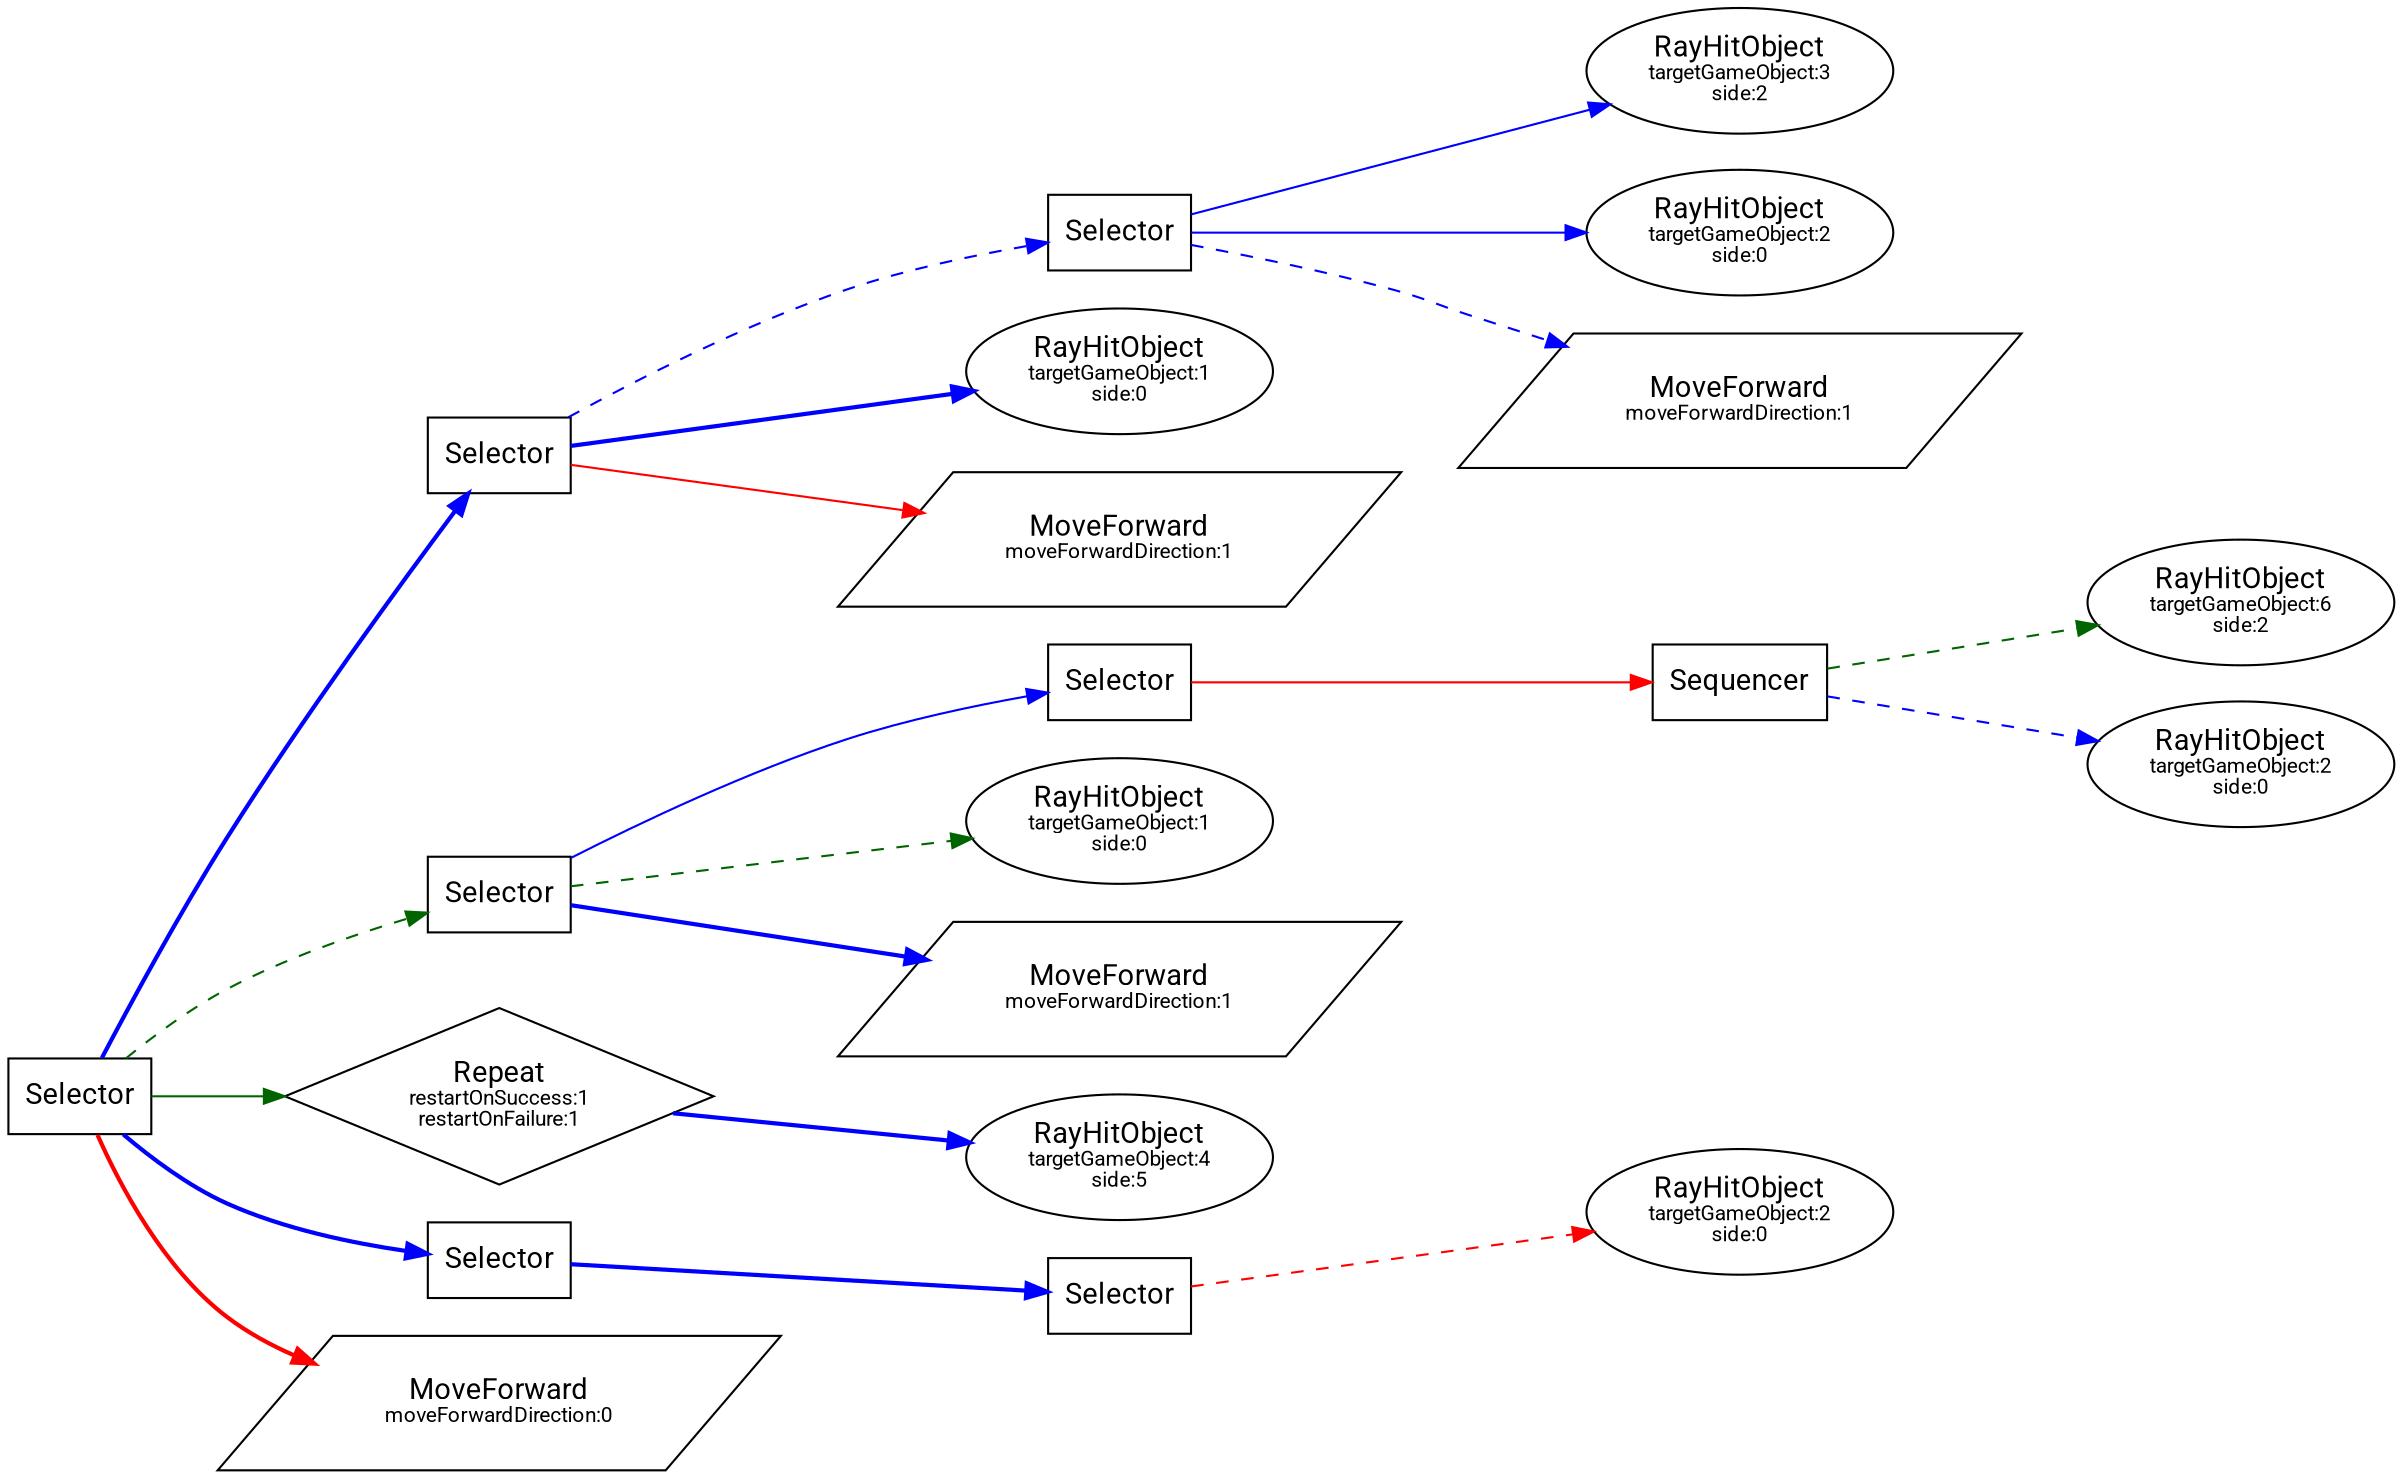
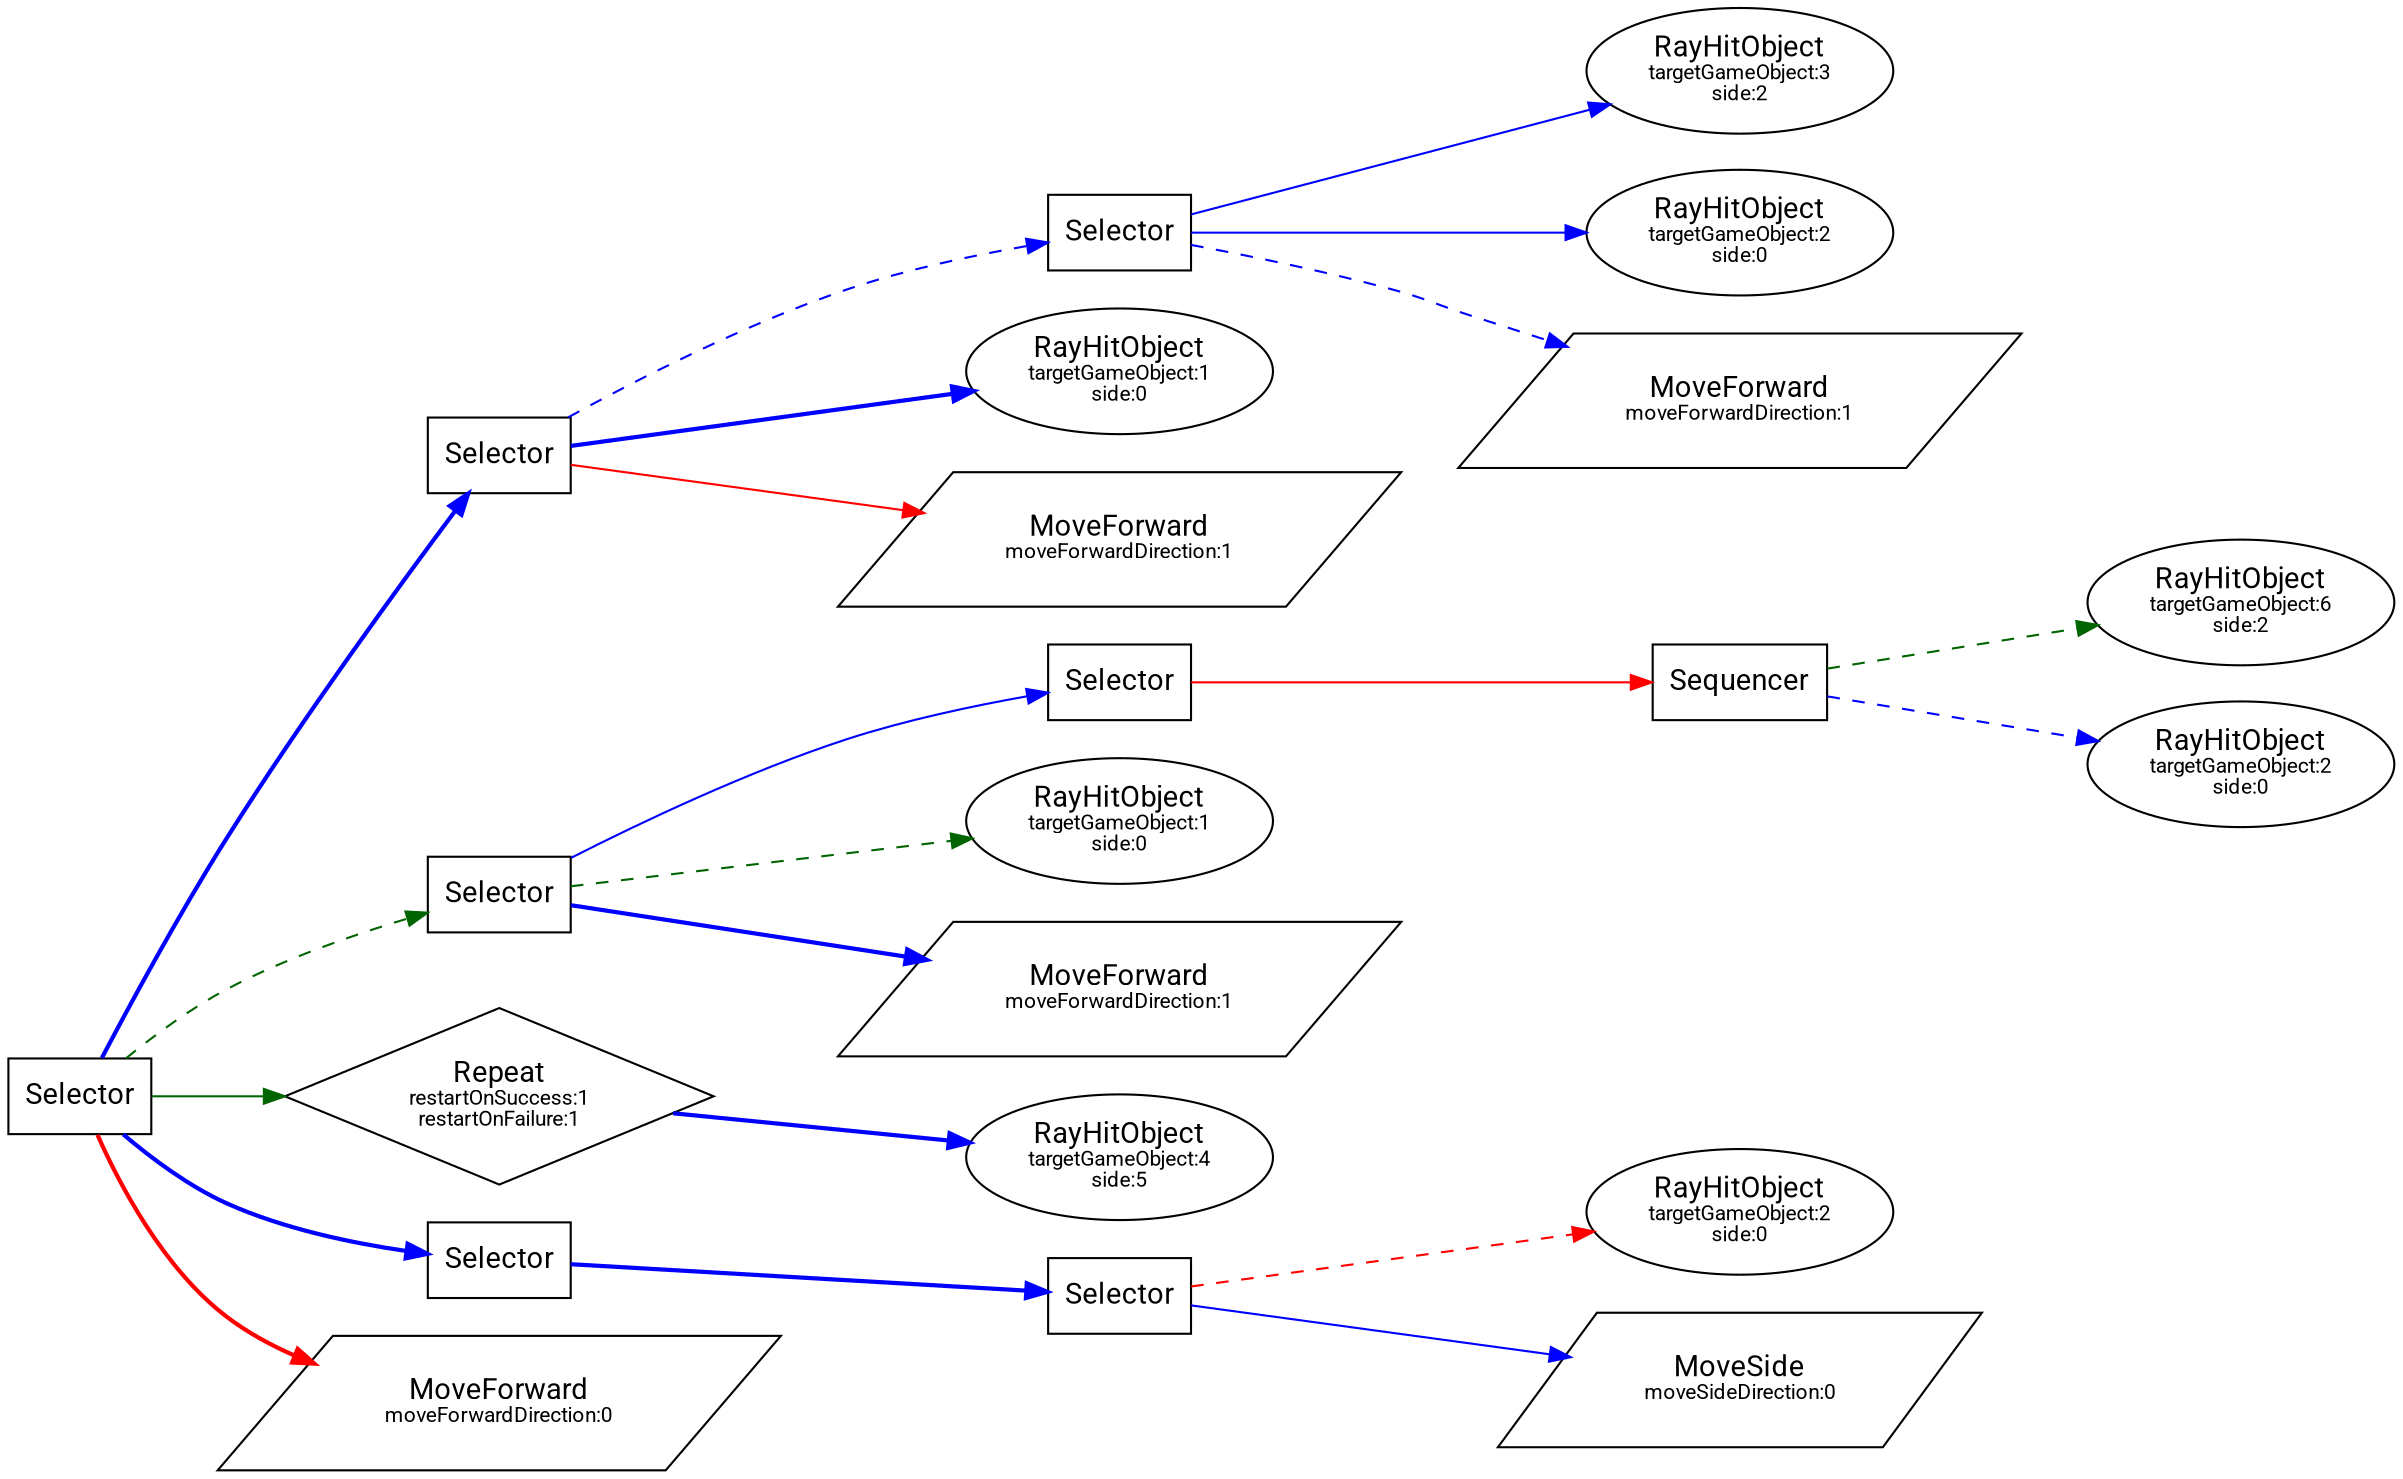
  digraph {
    rankdir=LR
    fontname=Roboto
    node [shape=polygon fontname=Roboto]
    edge [color=blue style=bold fontname=Roboto]
    n1 [label=Selector]
    n2 [label=Selector]
    n3 [label=Selector]
    n4 [label=<Repeat<BR /><FONT POINT-SIZE="10">restartOnSuccess:1<BR />restartOnFailure:1<BR /></FONT>> shape=diamond]
    n5 [label=Selector]
    n6 [label=<MoveForward<BR /><FONT POINT-SIZE="10">moveForwardDirection:0<BR /></FONT>> shape=parallelogram]
    n7 [label=Selector]
    n8 [label=<RayHitObject<BR /><FONT POINT-SIZE="10">targetGameObject:1<BR />side:0<BR /></FONT>> shape=ellipse]
    n9 [label=<MoveForward<BR /><FONT POINT-SIZE="10">moveForwardDirection:1<BR /></FONT>> shape=parallelogram]
    n10 [label=<RayHitObject<BR /><FONT POINT-SIZE="10">targetGameObject:3<BR />side:2<BR /></FONT>> shape=ellipse]
    n11 [label=<RayHitObject<BR /><FONT POINT-SIZE="10">targetGameObject:2<BR />side:0<BR /></FONT>> shape=ellipse]
    n12 [label=<MoveForward<BR /><FONT POINT-SIZE="10">moveForwardDirection:1<BR /></FONT>> shape=parallelogram]
    n13 [label=Selector]
    n14 [label=<RayHitObject<BR /><FONT POINT-SIZE="10">targetGameObject:1<BR />side:0<BR /></FONT>> shape=ellipse]
    n15 [label=<MoveForward<BR /><FONT POINT-SIZE="10">moveForwardDirection:1<BR /></FONT>> shape=parallelogram]
    n16 [label=Sequencer]
    n17 [label=<RayHitObject<BR /><FONT POINT-SIZE="10">targetGameObject:6<BR />side:2<BR /></FONT>> shape=ellipse]
    n18 [label=<RayHitObject<BR /><FONT POINT-SIZE="10">targetGameObject:2<BR />side:0<BR /></FONT>> shape=ellipse]
    n19 [label=<RayHitObject<BR /><FONT POINT-SIZE="10">targetGameObject:4<BR />side:5<BR /></FONT>> shape=ellipse]
    n20 [label=Selector]
    n21 [label=<RayHitObject<BR /><FONT POINT-SIZE="10">targetGameObject:2<BR />side:0<BR /></FONT>> shape=ellipse]
+   n22 [label=<MoveSide<BR /><FONT POINT-SIZE="10">moveSideDirection:0<BR /></FONT>> shape=parallelogram]
    n1 -> n2
    n1 -> n3 [color=darkgreen style=dashed]
    n1 -> n4 [color=darkgreen style=solid]
    n1 -> n5
    n1 -> n6 [color=red]
    n2 -> n7 [style=dashed]
    n2 -> n8
    n2 -> n9 [color=red style=solid]
    n3 -> n13 [style=solid]
    n3 -> n14 [color=darkgreen style=dashed]
    n3 -> n15
    n4 -> n19
    n5 -> n20
    n7 -> n10 [style=solid]
    n7 -> n11 [style=solid]
    n7 -> n12 [style=dashed]
    n13 -> n16 [color=red style=solid]
    n16 -> n17 [color=darkgreen style=dashed]
    n16 -> n18 [style=dashed]
    n20 -> n21 [color=red style=dashed]
+   n20 -> n22 [style=solid]
  }
